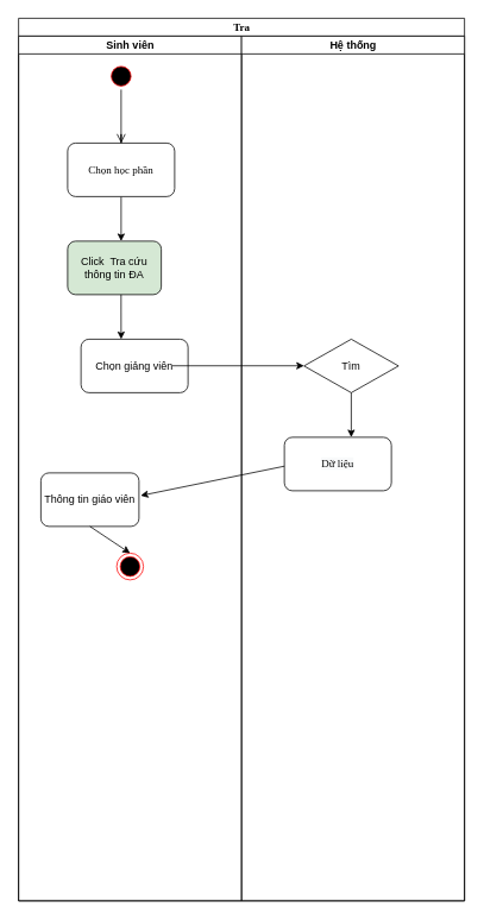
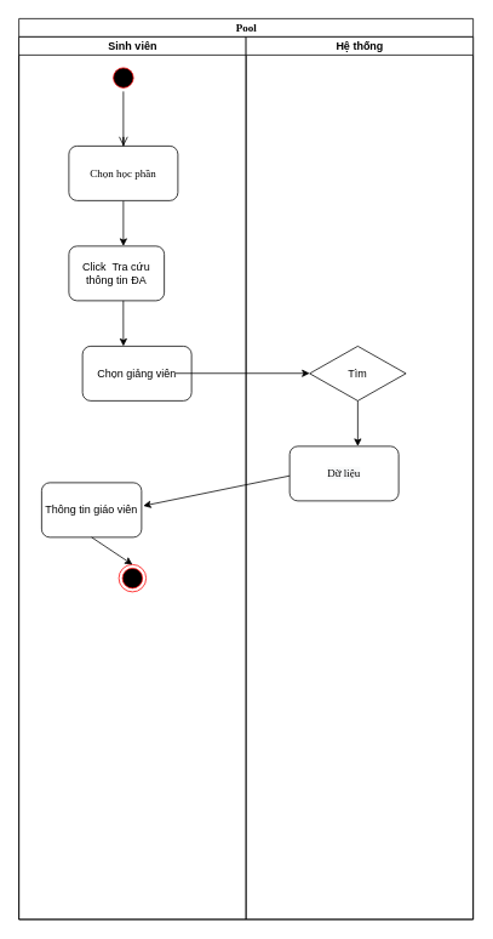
  <mxCell id="0" />
  <mxCell id="1" parent="0" />
- <mxCell id="2" value="Tra" style="swimlane;html=1;childLayout=stackLayout;startSize=20;rounded=0;shadow=0;comic=0;labelBackgroundColor=none;strokeWidth=1;fontFamily=Verdana;fontSize=12;align=center;" parent="1" vertex="1"><mxGeometry x="20" y="20" width="500" height="990" as="geometry" /></mxCell>
+ <mxCell id="2" value="Pool" style="swimlane;html=1;childLayout=stackLayout;startSize=20;rounded=0;shadow=0;comic=0;labelBackgroundColor=none;strokeWidth=1;fontFamily=Verdana;fontSize=12;align=center;" parent="1" vertex="1"><mxGeometry x="20" y="20" width="500" height="990" as="geometry" /></mxCell>
  <mxCell id="3" value="Sinh viên" style="swimlane;html=1;startSize=20;" parent="2" vertex="1"><mxGeometry y="20" width="250" height="970" as="geometry" /></mxCell>
  <mxCell id="4" value="" style="ellipse;html=1;shape=startState;fillColor=#000000;strokeColor=#ff0000;" parent="3" vertex="1"><mxGeometry x="100" y="30" width="30" height="30" as="geometry" /></mxCell>
  <mxCell id="5" value="" style="endArrow=classic;html=1;rounded=0;strokeColor=#000000;exitX=0.5;exitY=1;exitDx=0;exitDy=0;" parent="3" edge="1"><mxGeometry width="50" height="50" relative="1" as="geometry"><mxPoint x="115" y="180" as="sourcePoint" /><mxPoint x="115" y="230" as="targetPoint" /></mxGeometry></mxCell>
- <mxCell id="6" value="Click&amp;nbsp; Tra cứu thông tin ĐA" style="rounded=1;whiteSpace=wrap;html=1;fillColor=#d5e8d4;" parent="3" vertex="1"><mxGeometry x="55" y="230" width="105" height="60" as="geometry" /></mxCell>
+ <mxCell id="6" value="Click&amp;nbsp; Tra cứu thông tin ĐA" style="rounded=1;whiteSpace=wrap;html=1;" parent="3" vertex="1"><mxGeometry x="55" y="230" width="105" height="60" as="geometry" /></mxCell>
  <mxCell id="7" value="" style="ellipse;html=1;shape=endState;fillColor=#000000;strokeColor=#ff0000;" parent="3" vertex="1"><mxGeometry x="110" y="580" width="30" height="30" as="geometry" /></mxCell>
  <mxCell id="8" value="Chọn giảng viên" style="rounded=1;whiteSpace=wrap;html=1;" parent="3" vertex="1"><mxGeometry x="70" y="340" width="120" height="60" as="geometry" /></mxCell>
  <mxCell id="9" value="" style="endArrow=classic;html=1;rounded=0;exitX=0.571;exitY=1;exitDx=0;exitDy=0;exitPerimeter=0;" parent="3" source="6" edge="1"><mxGeometry width="50" height="50" relative="1" as="geometry"><mxPoint x="420" y="330" as="sourcePoint" /><mxPoint x="115" y="340" as="targetPoint" /></mxGeometry></mxCell>
  <mxCell id="10" value="Thông tin giáo viên" style="rounded=1;whiteSpace=wrap;html=1;" parent="3" vertex="1"><mxGeometry x="25" y="490" width="110" height="60" as="geometry" /></mxCell>
  <mxCell id="11" value="" style="endArrow=classic;html=1;rounded=0;entryX=0.5;entryY=0;entryDx=0;entryDy=0;exitX=0.5;exitY=1;exitDx=0;exitDy=0;" parent="3" source="10" target="7" edge="1"><mxGeometry width="50" height="50" relative="1" as="geometry"><mxPoint x="420" y="910" as="sourcePoint" /><mxPoint x="470" y="860" as="targetPoint" /></mxGeometry></mxCell>
  <mxCell id="12" value="" style="endArrow=classic;html=1;rounded=0;strokeColor=#000000;entryX=1.017;entryY=0.425;entryDx=0;entryDy=0;entryPerimeter=0;" parent="2" target="10" edge="1"><mxGeometry width="50" height="50" relative="1" as="geometry"><mxPoint x="310" y="500" as="sourcePoint" /><mxPoint x="322.5" y="830" as="targetPoint" /><Array as="points"><mxPoint x="310" y="500" /></Array></mxGeometry></mxCell>
  <mxCell id="13" value="Hệ thống" style="swimlane;html=1;startSize=20;" parent="2" vertex="1"><mxGeometry x="250" y="20" width="250" height="970" as="geometry" /></mxCell>
  <mxCell id="14" value="" style="endArrow=classic;html=1;rounded=0;strokeColor=#000000;exitX=1;exitY=0.5;exitDx=0;exitDy=0;" parent="13" edge="1"><mxGeometry width="50" height="50" relative="1" as="geometry"><mxPoint x="-77.5" y="369.83" as="sourcePoint" /><mxPoint x="70" y="369.83" as="targetPoint" /></mxGeometry></mxCell>
  <mxCell id="15" value="Tìm" style="rhombus;whiteSpace=wrap;html=1;" parent="13" vertex="1"><mxGeometry x="70" y="340" width="106" height="60" as="geometry" /></mxCell>
  <mxCell id="16" value="&lt;span style=&quot;color: rgb(0 , 0 , 0) ; font-family: &amp;#34;verdana&amp;#34; ; font-size: 12px ; font-style: normal ; font-weight: 400 ; letter-spacing: normal ; text-align: center ; text-indent: 0px ; text-transform: none ; word-spacing: 0px ; background-color: rgb(248 , 249 , 250) ; display: inline ; float: none&quot;&gt;Dữ liệu&lt;/span&gt;" style="rounded=1;whiteSpace=wrap;html=1;" parent="13" vertex="1"><mxGeometry x="48" y="450" width="120" height="60" as="geometry" /></mxCell>
  <mxCell id="17" value="" style="endArrow=classic;html=1;rounded=0;exitX=0.5;exitY=1;exitDx=0;exitDy=0;" parent="13" edge="1"><mxGeometry width="50" height="50" relative="1" as="geometry"><mxPoint x="123.0" y="400" as="sourcePoint" /><mxPoint x="123.0" y="450" as="targetPoint" /></mxGeometry></mxCell>
  <mxCell id="18" value="" style="edgeStyle=orthogonalEdgeStyle;html=1;verticalAlign=bottom;endArrow=open;endSize=8;strokeColor=#000000;rounded=0;startArrow=none;" parent="1" source="19" edge="1"><mxGeometry relative="1" as="geometry"><mxPoint x="135" y="160" as="targetPoint" /></mxGeometry></mxCell>
  <mxCell id="19" value="&lt;span style=&quot;font-family: &amp;#34;verdana&amp;#34;&quot;&gt;Chọn học phần&lt;/span&gt;" style="rounded=1;whiteSpace=wrap;html=1;" parent="1" vertex="1"><mxGeometry x="75" y="160" width="120" height="60" as="geometry" /></mxCell>
  <mxCell id="20" value="" style="edgeStyle=orthogonalEdgeStyle;html=1;verticalAlign=bottom;endArrow=none;endSize=8;strokeColor=#000000;rounded=0;" parent="1" source="4" target="19" edge="1"><mxGeometry relative="1" as="geometry"><mxPoint x="135" y="160" as="targetPoint" /><mxPoint x="135" y="100" as="sourcePoint" /></mxGeometry></mxCell>
